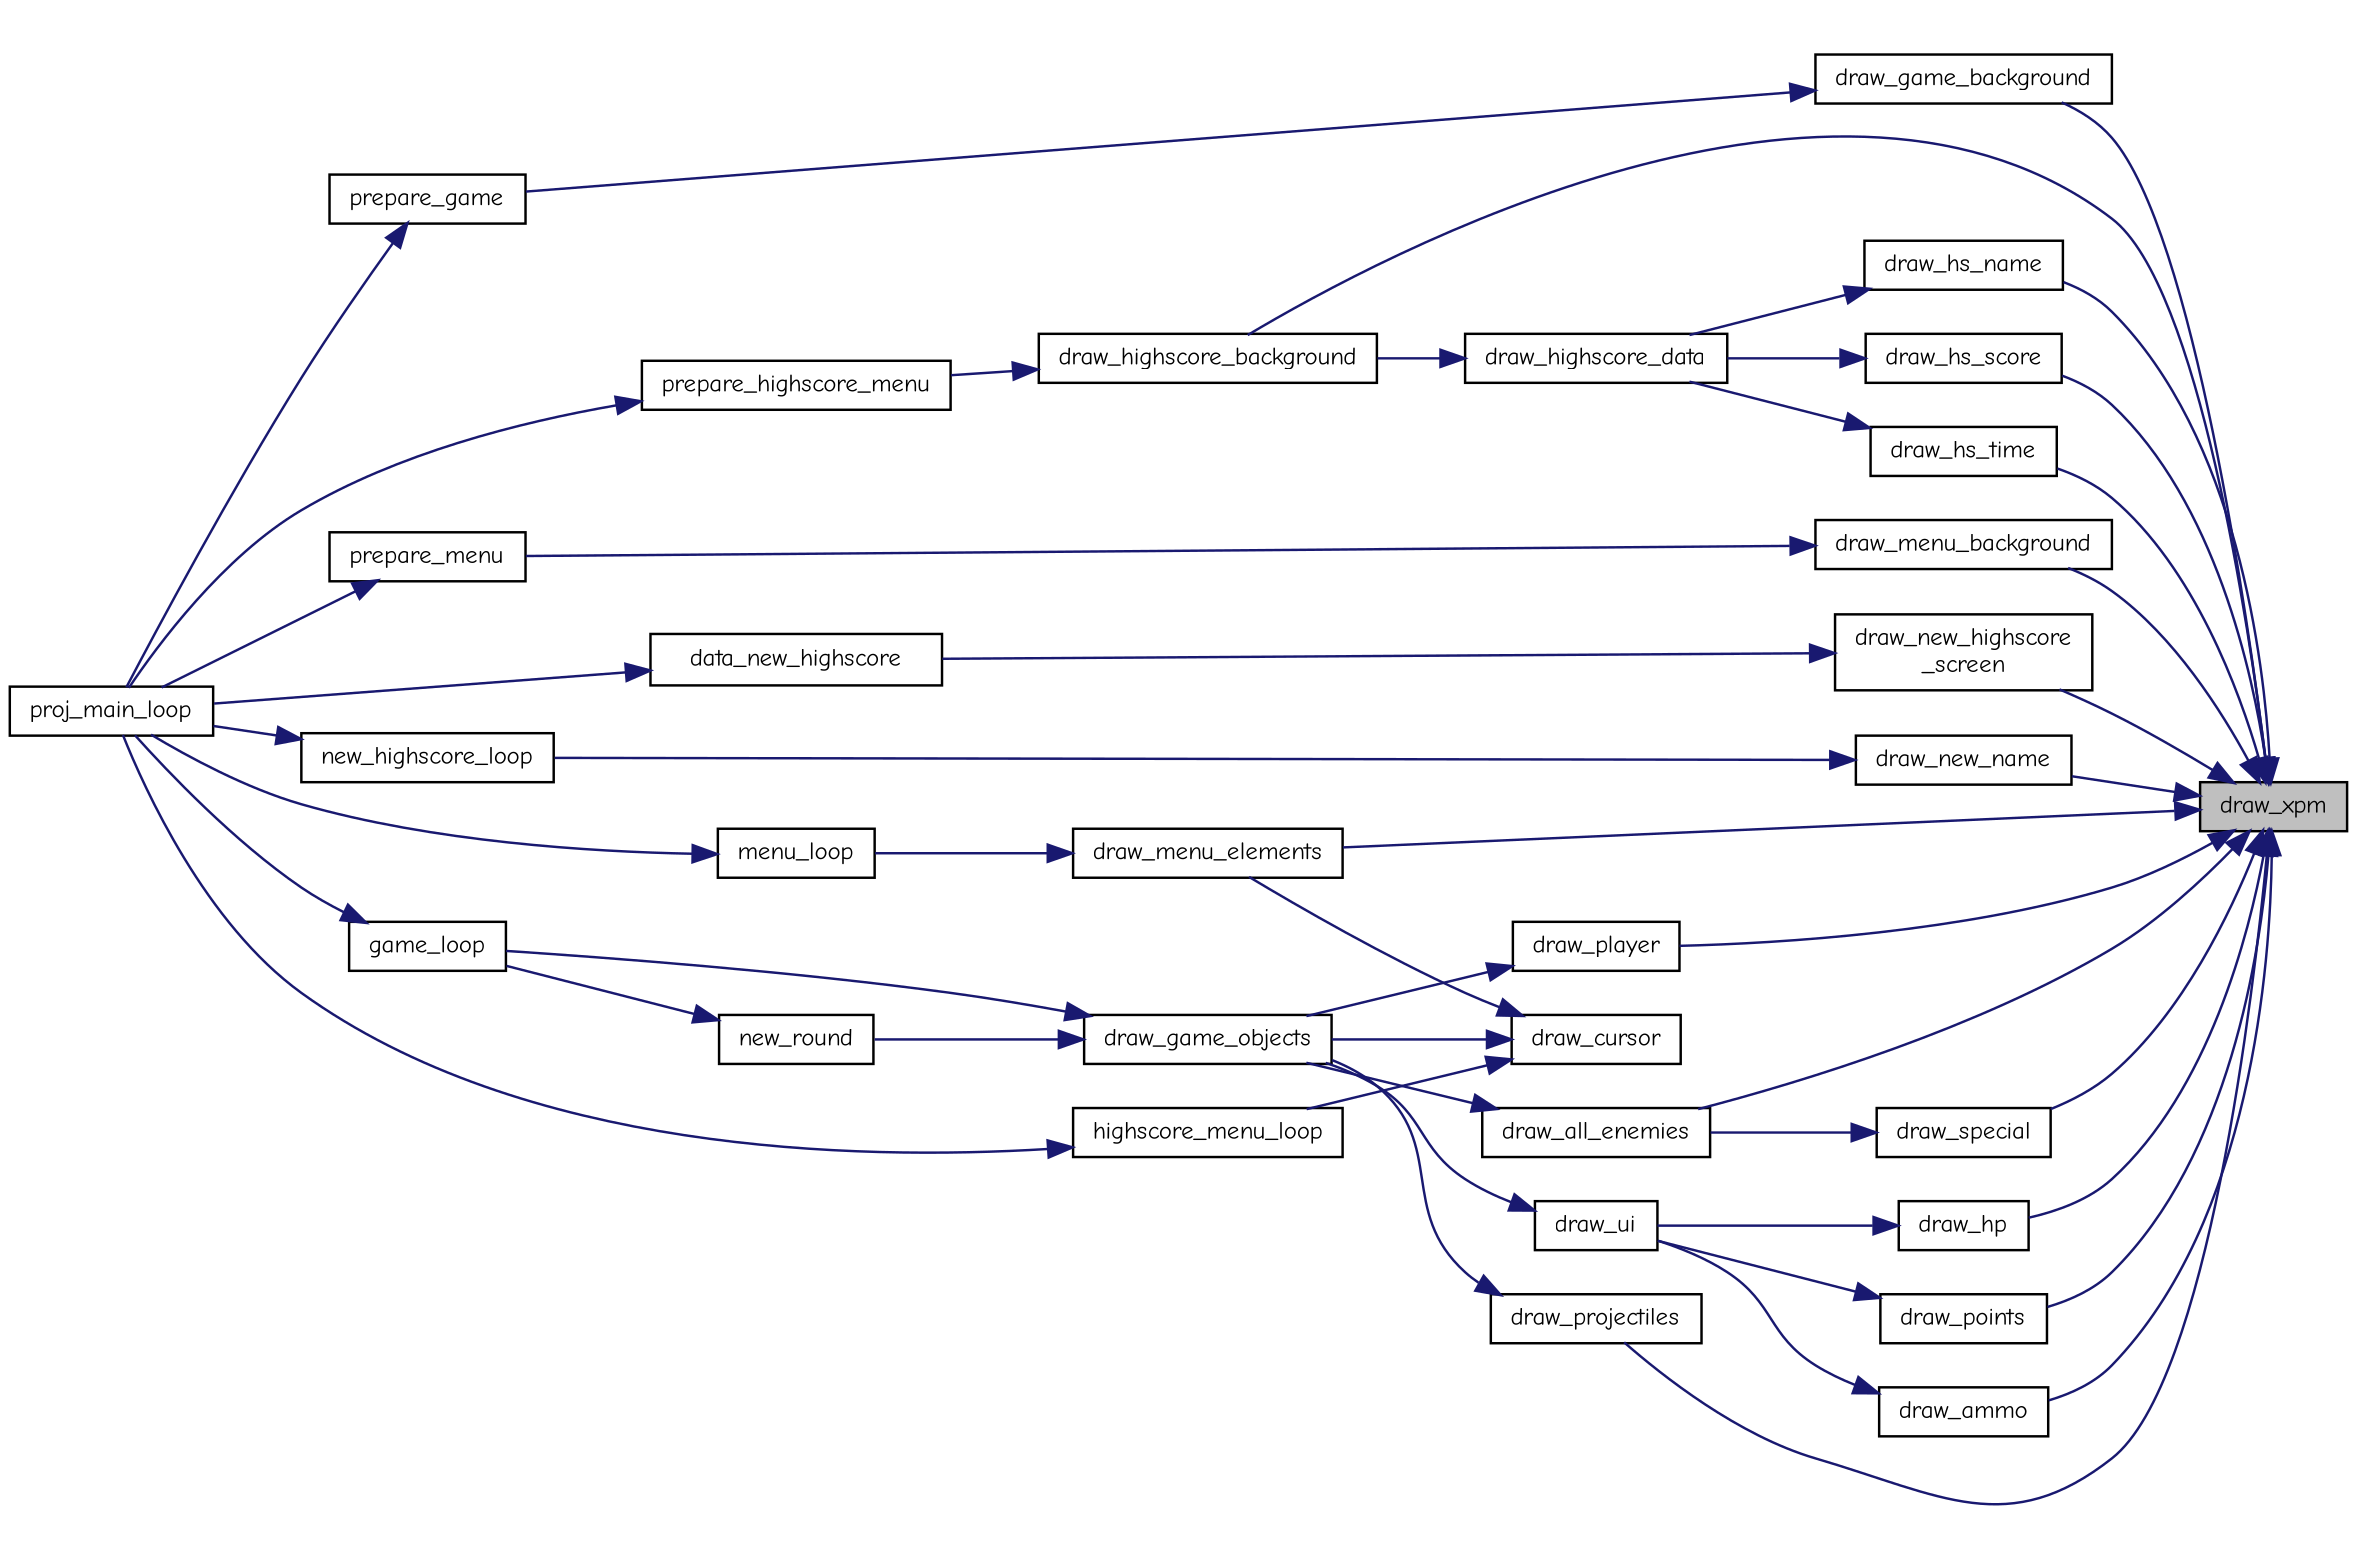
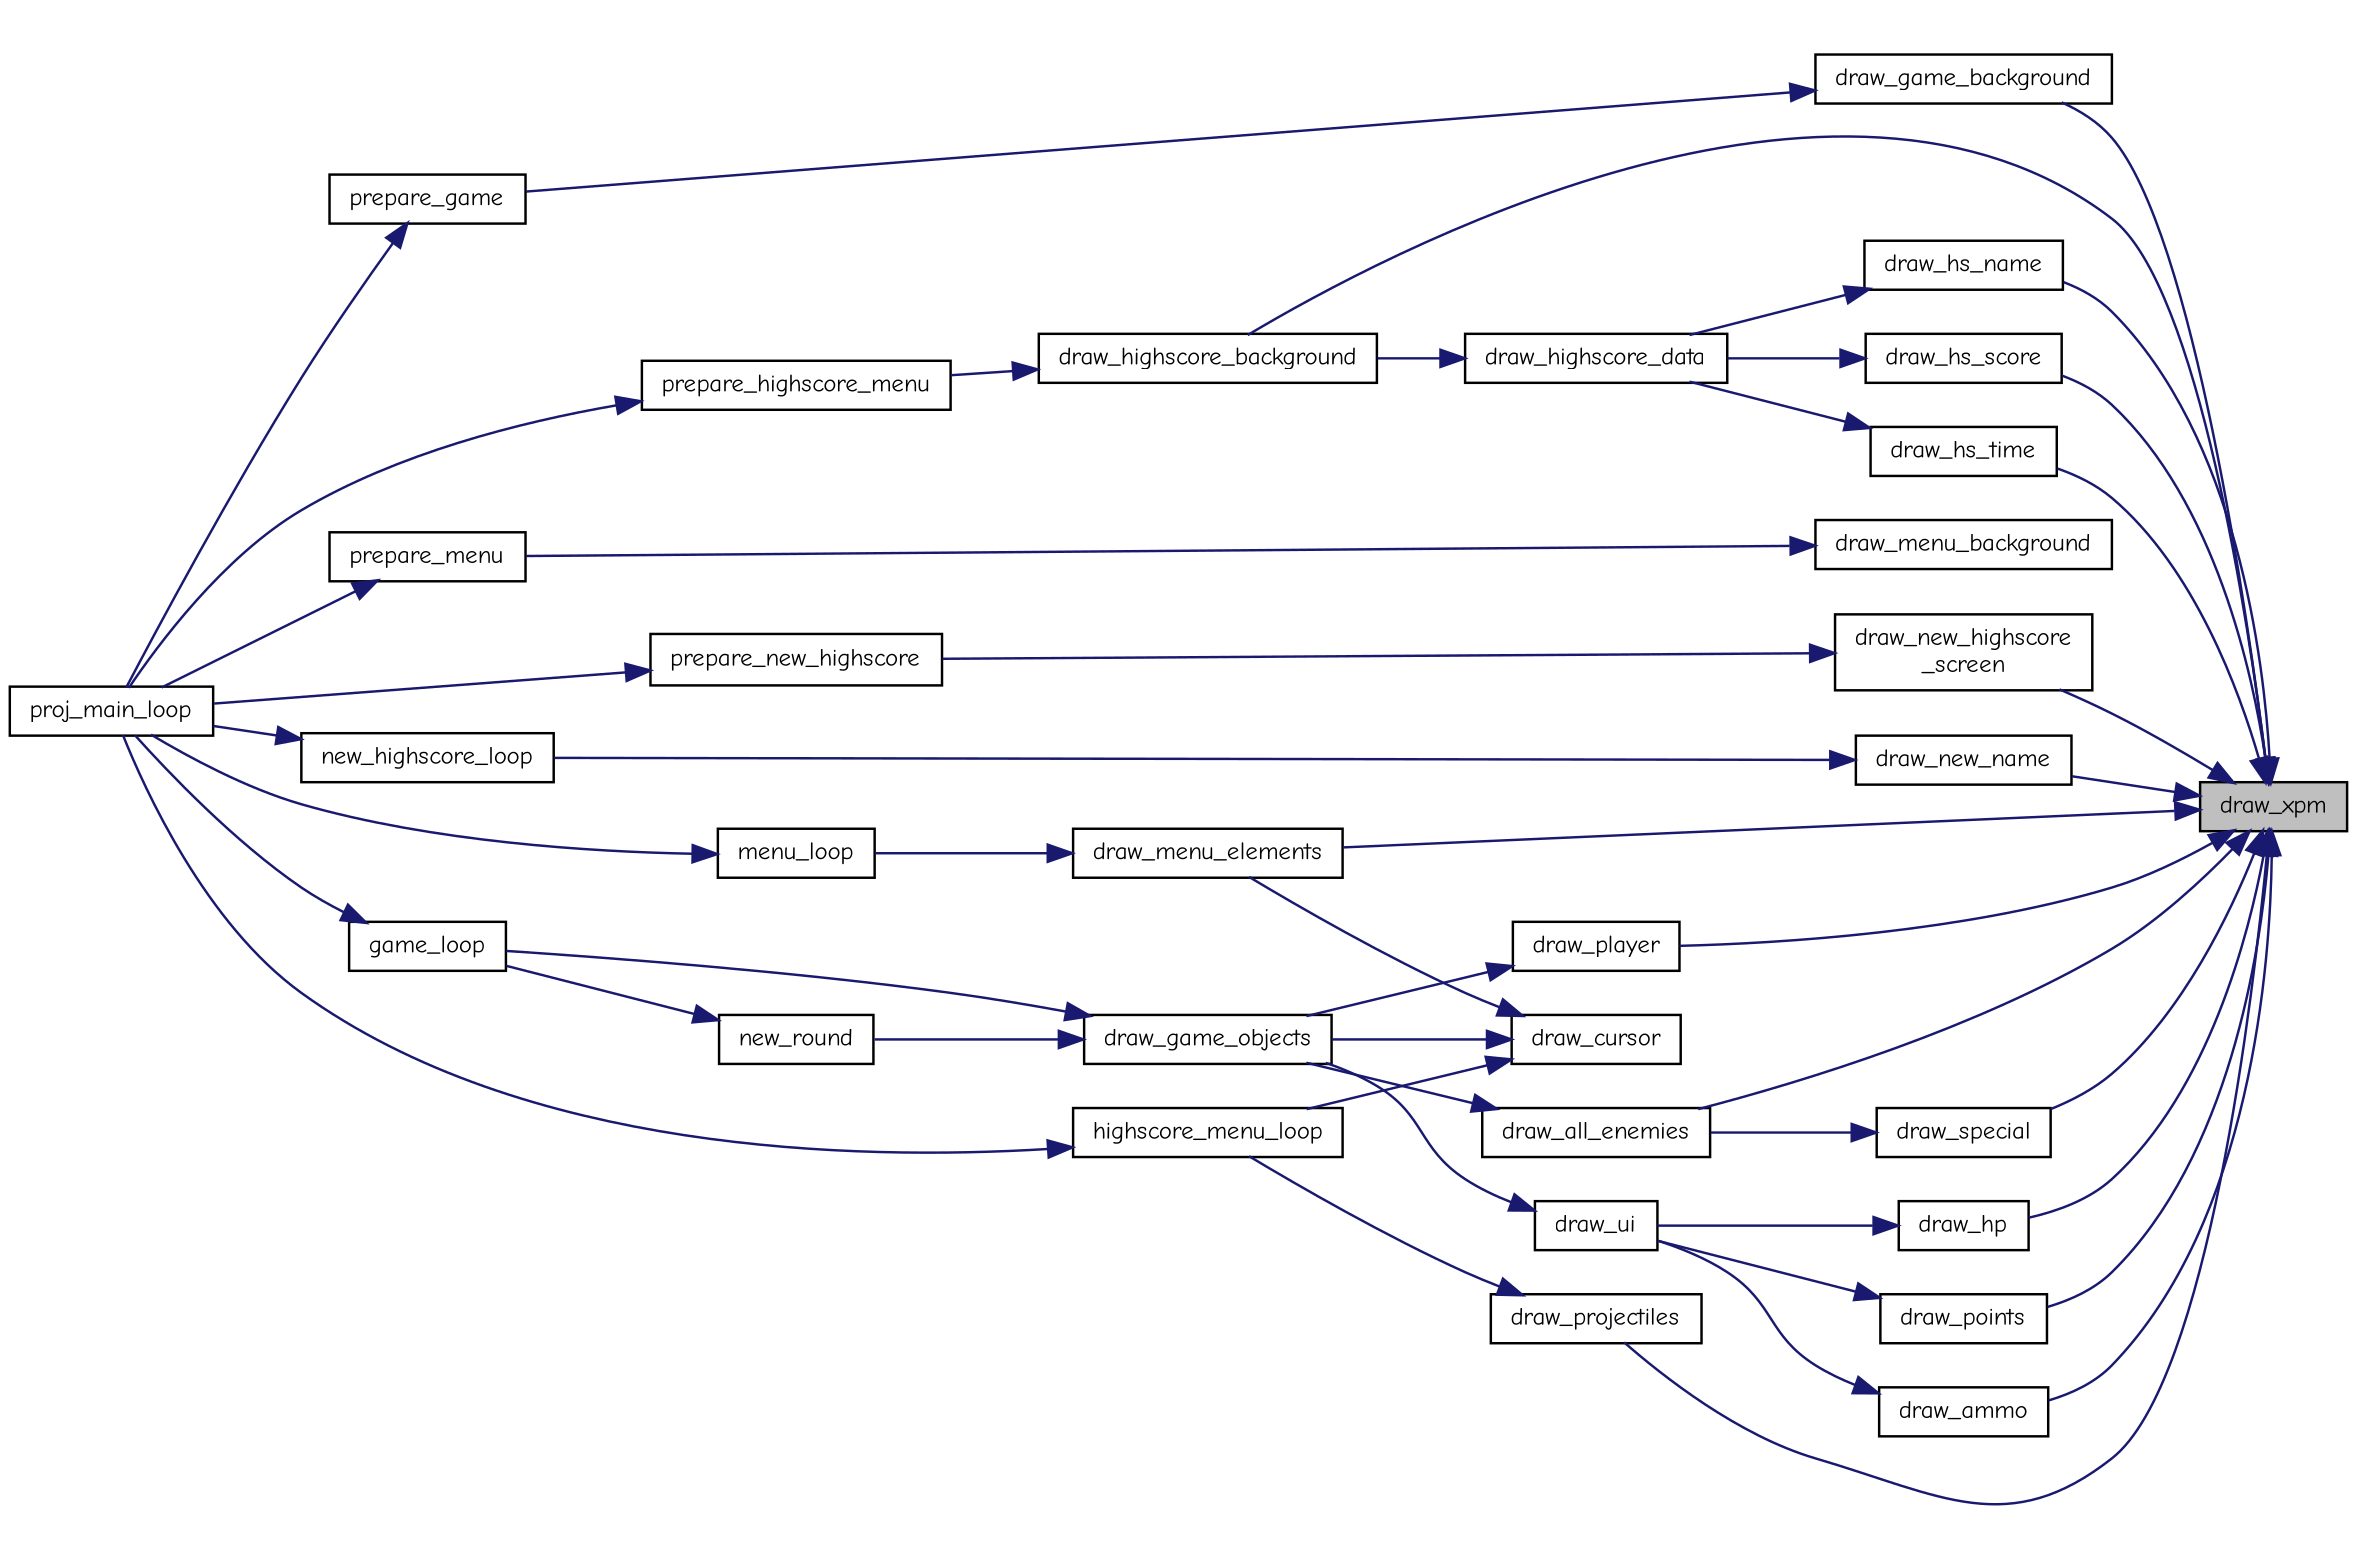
  digraph {
    fontname="Comic Neue"
    rankdir=RL
    node [color=black fillcolor=white fontname="Comic Neue" fontsize=10 shape=record style=filled]
    edge [color=midnightblue dir=back fontname="Comic Neue" fontsize=10 labelfontname=Helvetica labelfontsize=10 style=solid]
    n1 [fillcolor=grey75 fontcolor=black height=0.2 label=draw_xpm width=0.4]
    n2 [height=0.2 label=draw_all_enemies width=0.4]
    n3 [height=0.2 label=draw_ammo width=0.4]
    n4 [height=0.2 label=draw_menu_elements width=0.4]
    n5 [height=0.2 label=draw_game_background width=0.4]
    n6 [height=0.2 label=draw_highscore_background width=0.4]
    n7 [height=0.2 label=draw_hp width=0.4]
    n8 [height=0.2 label=draw_hs_name width=0.4]
    n9 [height=0.2 label=draw_hs_score width=0.4]
    n10 [height=0.2 label=draw_hs_time width=0.4]
    n11 [height=0.2 label=draw_menu_background width=0.4]
    n12 [height=0.2 label="draw_new_highscore\l_screen" width=0.4]
    n13 [height=0.2 label=draw_new_name width=0.4]
    n14 [height=0.2 label=draw_player width=0.4]
    n15 [height=0.2 label=draw_points width=0.4]
    n16 [height=0.2 label=draw_projectiles width=0.4]
    n17 [height=0.2 label=draw_special width=0.4]
    n18 [height=0.2 label=draw_game_objects width=0.4]
    n19 [height=0.2 label=draw_ui width=0.4]
    n20 [height=0.2 label=draw_cursor width=0.4]
    n21 [height=0.2 label=highscore_menu_loop width=0.4]
    n22 [height=0.2 label=menu_loop width=0.4]
    n23 [height=0.2 label=prepare_game width=0.4]
    n24 [height=0.2 label=prepare_highscore_menu width=0.4]
    n25 [height=0.2 label=draw_highscore_data width=0.4]
    n26 [height=0.2 label=prepare_menu width=0.4]
-   n27 [height=0.2 label=data_new_highscore width=0.4]
+   n27 [height=0.2 label=prepare_new_highscore width=0.4]
    n28 [height=0.2 label=new_highscore_loop width=0.4]
    n29 [height=0.2 label=game_loop width=0.4]
    n30 [height=0.2 label=new_round width=0.4]
    n31 [height=0.2 label=proj_main_loop width=0.4]
    n1 -> n2
    n1 -> n3
    n1 -> n4
    n1 -> n5
    n1 -> n6
    n1 -> n7
    n1 -> n8
    n1 -> n9
    n1 -> n10
-   n1 -> n11
    n1 -> n12
    n1 -> n13
    n1 -> n14
    n1 -> n15
    n1 -> n16
    n1 -> n17
    n2 -> n18
    n3 -> n19
    n4 -> n22
    n5 -> n23
    n6 -> n24
    n7 -> n19
    n8 -> n25
    n9 -> n25
    n10 -> n25
    n11 -> n26
    n12 -> n27
    n13 -> n28
    n14 -> n18
    n15 -> n19
-   n16 -> n18
+   n16 -> n21
    n17 -> n2
    n18 -> n29
    n18 -> n30
    n19 -> n18
    n20 -> n4
    n20 -> n18
    n20 -> n21
    n21 -> n31
    n22 -> n31
    n23 -> n31
    n24 -> n31
    n25 -> n6
    n26 -> n31
    n27 -> n31
    n28 -> n31
    n29 -> n31
    n30 -> n29
  }
